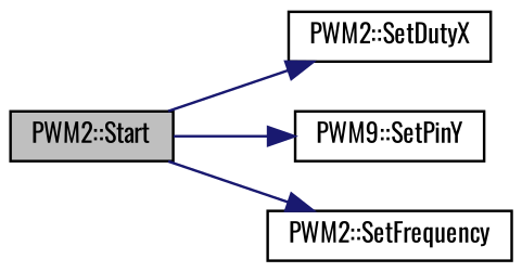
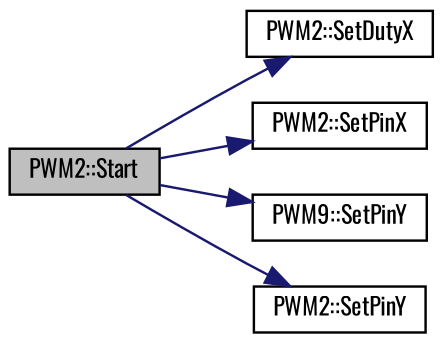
  digraph {
    fontname=Oswald
    rankdir=LR
    node [color=black fillcolor=white fontname=Oswald fontsize=10 shape=record style=filled]
    edge [color=midnightblue fontname=Oswald fontsize=10 labelfontname=Helvetica labelfontsize=10 style=solid]
    n1 [fillcolor=grey75 fontcolor=black height=0.2 label="PWM2::Start" width=0.4]
    n2 [height=0.2 label="PWM2::SetDutyX" width=0.4]
+   n3 [height=0.2 label="PWM2::SetPinX" width=0.4]
    n4 [height=0.2 label="PWM9::SetPinY" width=0.4]
-   n5 [height=0.2 label="PWM2::SetFrequency" width=0.4]
+   n5 [height=0.2 label="PWM2::SetPinY" width=0.4]
    n1 -> n2
+   n1 -> n3
    n1 -> n4
    n1 -> n5
  }
